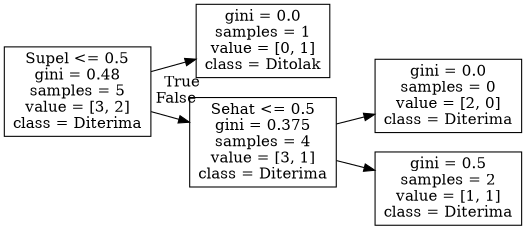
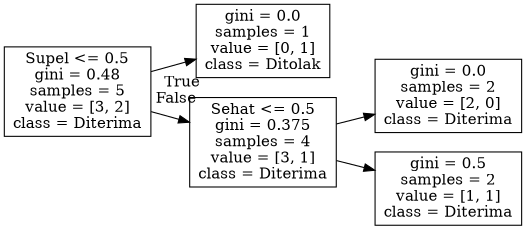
  digraph {
    rankdir=LR
    node [shape=box]
    n1 [label="Supel <= 0.5\ngini = 0.48\nsamples = 5\nvalue = [3, 2]\nclass = Diterima"]
    n2 [label="gini = 0.0\nsamples = 1\nvalue = [0, 1]\nclass = Ditolak"]
    n3 [label="Sehat <= 0.5\ngini = 0.375\nsamples = 4\nvalue = [3, 1]\nclass = Diterima"]
-   n4 [label="gini = 0.0\nsamples = 0\nvalue = [2, 0]\nclass = Diterima"]
+   n4 [label="gini = 0.0\nsamples = 2\nvalue = [2, 0]\nclass = Diterima"]
    n5 [label="gini = 0.5\nsamples = 2\nvalue = [1, 1]\nclass = Diterima"]
    n1 -> n2 [headlabel=True labelangle=45 labeldistance=2.5]
    n1 -> n3 [headlabel=False labelangle=-45 labeldistance=2.5]
    n3 -> n4
    n3 -> n5
  }
